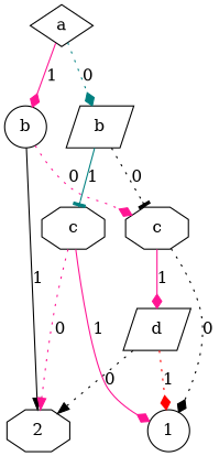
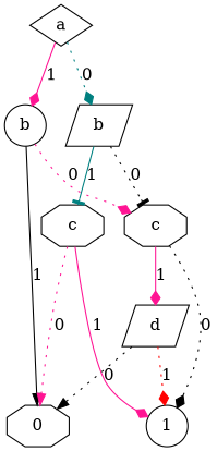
  digraph {
    node [shape=octagon]
    edge [arrowhead=diamond color=deeppink style=dotted]
    n1 [label=a shape=diamond]
    n2 [label=b shape=parallelogram]
    n3 [label=b shape=circle]
    n4 [label=c]
    n5 [label=c]
    n6 [label=d shape=parallelogram]
-   n7 [label=2]
+   n7 [label=0]
    n8 [label=1 shape=circle]
    subgraph sub_1 {
      rank=same
      n1
    }
    subgraph sub_2 {
      rank=same
      n2
      n3
    }
    subgraph sub_3 {
      rank=same
      n4
      n5
    }
    subgraph sub_4 {
      rank=same
      n6
    }
    n1 -> n2 [color=teal label=0]
    n1 -> n3 [label=1 style=solid]
    n2 -> n4 [arrowhead=tee color=black label=0]
    n2 -> n5 [arrowhead=tee color=teal label=1 style=solid]
    n3 -> n4 [label=0]
    n3 -> n7 [arrowhead=normal color=black label=1 style=solid]
    n4 -> n6 [label=1 style=solid]
    n4 -> n8 [color=black label=0]
    n5 -> n7 [arrowhead=normal label=0]
    n5 -> n8 [label=1 style=solid]
    n6 -> n7 [arrowhead=normal color=black label=0]
    n6 -> n8 [color=red label=1]
  }
